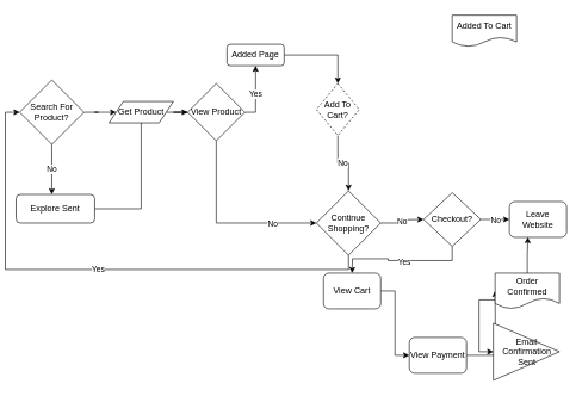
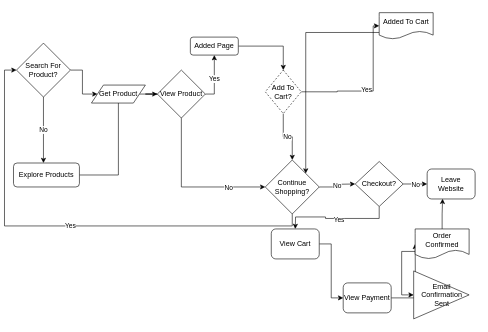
  <mxCell id="0" />
  <mxCell id="1" parent="0" />
  <mxCell id="2" value="No" style="edgeStyle=orthogonalEdgeStyle;rounded=0;orthogonalLoop=1;jettySize=auto;html=1;exitX=0.5;exitY=1;exitDx=0;exitDy=0;" edge="1" parent="1" source="4"><mxGeometry relative="1" as="geometry"><mxPoint x="70" y="271" as="targetPoint" /></mxGeometry></mxCell>
  <mxCell id="3" style="edgeStyle=orthogonalEdgeStyle;rounded=0;orthogonalLoop=1;jettySize=auto;html=1;exitX=1;exitY=0.5;exitDx=0;exitDy=0;entryX=0;entryY=0.5;entryDx=0;entryDy=0;" edge="1" parent="1" source="4" target="34"><mxGeometry relative="1" as="geometry" /></mxCell>
- <mxCell id="4" value="Search For Product?" style="rhombus;whiteSpace=wrap;html=1;" vertex="1" parent="1"><mxGeometry x="25" y="111" width="90" height="90" as="geometry" /></mxCell>
+ <mxCell id="4" value="Search For Product?" style="rhombus;whiteSpace=wrap;html=1;" vertex="1" parent="1"><mxGeometry x="25" y="71" width="90" height="90" as="geometry" /></mxCell>
  <mxCell id="5" style="edgeStyle=orthogonalEdgeStyle;rounded=0;orthogonalLoop=1;jettySize=auto;html=1;exitX=1;exitY=0.5;exitDx=0;exitDy=0;entryX=0.5;entryY=1;entryDx=0;entryDy=0;endArrow=none;" edge="1" parent="1" source="6" target="34"><mxGeometry relative="1" as="geometry" /></mxCell>
- <mxCell id="6" value="Explore Sent" style="rounded=1;whiteSpace=wrap;html=1;" vertex="1" parent="1"><mxGeometry x="20" y="271" width="110" height="40" as="geometry" /></mxCell>
+ <mxCell id="6" value="Explore Products" style="rounded=1;whiteSpace=wrap;html=1;" vertex="1" parent="1"><mxGeometry x="20" y="271" width="110" height="40" as="geometry" /></mxCell>
  <mxCell id="7" style="edgeStyle=orthogonalEdgeStyle;rounded=0;orthogonalLoop=1;jettySize=auto;html=1;exitX=1;exitY=0.5;exitDx=0;exitDy=0;startArrow=none;" edge="1" parent="1" source="22" target="11"><mxGeometry relative="1" as="geometry"><mxPoint x="370" y="156" as="targetPoint" /><mxPoint x="290" y="156" as="sourcePoint" /></mxGeometry></mxCell>
  <mxCell id="8" value="No" style="edgeStyle=orthogonalEdgeStyle;rounded=0;orthogonalLoop=1;jettySize=auto;html=1;exitX=0.5;exitY=1;exitDx=0;exitDy=0;entryX=0.5;entryY=0;entryDx=0;entryDy=0;" edge="1" parent="1" source="11" target="14"><mxGeometry relative="1" as="geometry"><mxPoint x="365" y="251" as="targetPoint" /><Array as="points" /></mxGeometry></mxCell>
+ <mxCell id="9" style="edgeStyle=orthogonalEdgeStyle;rounded=0;orthogonalLoop=1;jettySize=auto;html=1;exitX=1;exitY=0.5;exitDx=0;exitDy=0;entryX=0;entryY=0.5;entryDx=0;entryDy=0;" edge="1" parent="1" source="11" target="21"><mxGeometry relative="1" as="geometry"><Array as="points"><mxPoint x="560" y="152" /><mxPoint x="560" y="151" /><mxPoint x="620" y="151" /></Array></mxGeometry></mxCell>
+ <mxCell id="10" value="Yes" style="edgeLabel;html=1;align=center;verticalAlign=middle;resizable=0;points=[];" vertex="1" connectable="0" parent="9"><mxGeometry x="-0.085" y="3" relative="1" as="geometry"><mxPoint as="offset" /></mxGeometry></mxCell>
  <mxCell id="11" value="Add To Cart?" style="rhombus;whiteSpace=wrap;html=1;dashed=1;" vertex="1" parent="1"><mxGeometry x="440" y="116" width="60" height="72.5" as="geometry" /></mxCell>
  <mxCell id="12" value="Yes" style="edgeStyle=orthogonalEdgeStyle;rounded=0;orthogonalLoop=1;jettySize=auto;html=1;exitX=0.5;exitY=1;exitDx=0;exitDy=0;entryX=0;entryY=0.5;entryDx=0;entryDy=0;" edge="1" parent="1" source="14" target="4"><mxGeometry relative="1" as="geometry" /></mxCell>
  <mxCell id="13" value="No" style="edgeStyle=orthogonalEdgeStyle;rounded=0;orthogonalLoop=1;jettySize=auto;html=1;exitX=1;exitY=0.5;exitDx=0;exitDy=0;" edge="1" parent="1" source="14"><mxGeometry relative="1" as="geometry"><mxPoint x="590" y="306" as="targetPoint" /></mxGeometry></mxCell>
  <mxCell id="14" value="Continue Shopping?" style="rhombus;whiteSpace=wrap;html=1;" vertex="1" parent="1"><mxGeometry x="440" y="266" width="90" height="90" as="geometry" /></mxCell>
  <mxCell id="15" style="edgeStyle=orthogonalEdgeStyle;rounded=0;orthogonalLoop=1;jettySize=auto;html=1;exitX=1;exitY=0.5;exitDx=0;exitDy=0;entryX=0.5;entryY=1;entryDx=0;entryDy=0;" edge="1" parent="1" source="19" target="22"><mxGeometry relative="1" as="geometry"><Array as="points"><mxPoint x="355" y="156" /></Array></mxGeometry></mxCell>
  <mxCell id="16" value="Yes" style="edgeLabel;html=1;align=center;verticalAlign=middle;resizable=0;points=[];" vertex="1" connectable="0" parent="15"><mxGeometry x="0.033" y="1" relative="1" as="geometry"><mxPoint as="offset" /></mxGeometry></mxCell>
  <mxCell id="17" style="edgeStyle=orthogonalEdgeStyle;rounded=0;orthogonalLoop=1;jettySize=auto;html=1;exitX=0.5;exitY=1;exitDx=0;exitDy=0;entryX=0;entryY=0.5;entryDx=0;entryDy=0;" edge="1" parent="1" source="19" target="14"><mxGeometry relative="1" as="geometry" /></mxCell>
  <mxCell id="18" value="No" style="edgeLabel;html=1;align=center;verticalAlign=middle;resizable=0;points=[];" vertex="1" connectable="0" parent="17"><mxGeometry x="0.515" y="-1" relative="1" as="geometry"><mxPoint as="offset" /></mxGeometry></mxCell>
  <mxCell id="19" value="View Product" style="rhombus;whiteSpace=wrap;html=1;" vertex="1" parent="1"><mxGeometry x="260" y="116" width="80" height="80" as="geometry" /></mxCell>
+ <mxCell id="20" style="edgeStyle=orthogonalEdgeStyle;rounded=0;orthogonalLoop=1;jettySize=auto;html=1;exitX=0;exitY=0.75;exitDx=0;exitDy=0;entryX=1;entryY=0;entryDx=0;entryDy=0;" edge="1" parent="1" source="21" target="14"><mxGeometry relative="1" as="geometry" /></mxCell>
  <mxCell id="21" value="Added To Cart" style="shape=document;whiteSpace=wrap;html=1;boundedLbl=1;" vertex="1" parent="1"><mxGeometry x="630" y="20.22" width="90" height="44.06" as="geometry" /></mxCell>
  <mxCell id="22" value="Added Page" style="rounded=1;whiteSpace=wrap;html=1;" vertex="1" parent="1"><mxGeometry x="315" y="61" width="80" height="30" as="geometry" /></mxCell>
  <mxCell id="23" style="edgeStyle=orthogonalEdgeStyle;rounded=0;orthogonalLoop=1;jettySize=auto;html=1;exitX=1;exitY=0.5;exitDx=0;exitDy=0;" edge="1" parent="1" source="27"><mxGeometry relative="1" as="geometry"><mxPoint x="710" y="306" as="targetPoint" /></mxGeometry></mxCell>
  <mxCell id="24" value="No" style="edgeLabel;html=1;align=center;verticalAlign=middle;resizable=0;points=[];" vertex="1" connectable="0" parent="23"><mxGeometry x="0.05" y="-1" relative="1" as="geometry"><mxPoint as="offset" /></mxGeometry></mxCell>
  <mxCell id="25" style="edgeStyle=orthogonalEdgeStyle;rounded=0;orthogonalLoop=1;jettySize=auto;html=1;exitX=0.5;exitY=1;exitDx=0;exitDy=0;" edge="1" parent="1" source="27"><mxGeometry relative="1" as="geometry"><mxPoint x="490" y="381" as="targetPoint" /></mxGeometry></mxCell>
  <mxCell id="26" value="Yes" style="edgeLabel;html=1;align=center;verticalAlign=middle;resizable=0;points=[];" vertex="1" connectable="0" parent="25"><mxGeometry x="-0.036" y="2" relative="1" as="geometry"><mxPoint as="offset" /></mxGeometry></mxCell>
  <mxCell id="27" value="Checkout?" style="rhombus;whiteSpace=wrap;html=1;" vertex="1" parent="1"><mxGeometry x="590" y="268.5" width="80" height="75" as="geometry" /></mxCell>
  <mxCell id="28" value="Leave Website" style="rounded=1;whiteSpace=wrap;html=1;" vertex="1" parent="1"><mxGeometry x="710" y="281" width="80" height="50" as="geometry" /></mxCell>
  <mxCell id="29" style="edgeStyle=orthogonalEdgeStyle;rounded=0;orthogonalLoop=1;jettySize=auto;html=1;exitX=1;exitY=0.5;exitDx=0;exitDy=0;entryX=0;entryY=0.5;entryDx=0;entryDy=0;" edge="1" parent="1" source="30"><mxGeometry relative="1" as="geometry"><mxPoint x="690" y="406" as="targetPoint" /></mxGeometry></mxCell>
  <mxCell id="30" value="View Payment" style="rounded=1;whiteSpace=wrap;html=1;" vertex="1" parent="1"><mxGeometry x="570" y="471" width="80" height="50" as="geometry" /></mxCell>
  <mxCell id="31" style="edgeStyle=orthogonalEdgeStyle;rounded=0;orthogonalLoop=1;jettySize=auto;html=1;exitX=1;exitY=0.5;exitDx=0;exitDy=0;entryX=0;entryY=0.5;entryDx=0;entryDy=0;" edge="1" parent="1" source="32" target="30"><mxGeometry relative="1" as="geometry" /></mxCell>
  <mxCell id="32" value="View Cart" style="rounded=1;whiteSpace=wrap;html=1;" vertex="1" parent="1"><mxGeometry x="450" y="381" width="80" height="50" as="geometry" /></mxCell>
  <mxCell id="33" style="edgeStyle=orthogonalEdgeStyle;rounded=0;orthogonalLoop=1;jettySize=auto;html=1;exitX=1;exitY=0.5;exitDx=0;exitDy=0;" edge="1" parent="1" source="34" target="19"><mxGeometry relative="1" as="geometry" /></mxCell>
  <mxCell id="34" value="Get Product" style="shape=parallelogram;perimeter=parallelogramPerimeter;whiteSpace=wrap;html=1;fixedSize=1;" vertex="1" parent="1"><mxGeometry x="150" y="141" width="90" height="30" as="geometry" /></mxCell>
  <mxCell id="35" style="edgeStyle=orthogonalEdgeStyle;rounded=0;orthogonalLoop=1;jettySize=auto;html=1;exitX=0;exitY=0.75;exitDx=0;exitDy=0;entryX=0;entryY=0.5;entryDx=0;entryDy=0;" edge="1" parent="1" source="37" target="38"><mxGeometry relative="1" as="geometry" /></mxCell>
  <mxCell id="36" style="edgeStyle=orthogonalEdgeStyle;rounded=0;orthogonalLoop=1;jettySize=auto;html=1;exitX=0.5;exitY=0;exitDx=0;exitDy=0;entryX=0.322;entryY=0.994;entryDx=0;entryDy=0;entryPerimeter=0;" edge="1" parent="1" source="37" target="28"><mxGeometry relative="1" as="geometry" /></mxCell>
  <mxCell id="37" value="Order Confirmed" style="shape=document;whiteSpace=wrap;html=1;boundedLbl=1;" vertex="1" parent="1"><mxGeometry x="690" y="381" width="90" height="50" as="geometry" /></mxCell>
  <mxCell id="38" value="Email Confirmation Sent" style="triangle;whiteSpace=wrap;html=1;rotation=0;" vertex="1" parent="1"><mxGeometry x="687.5" y="451" width="92.5" height="80" as="geometry" /></mxCell>
